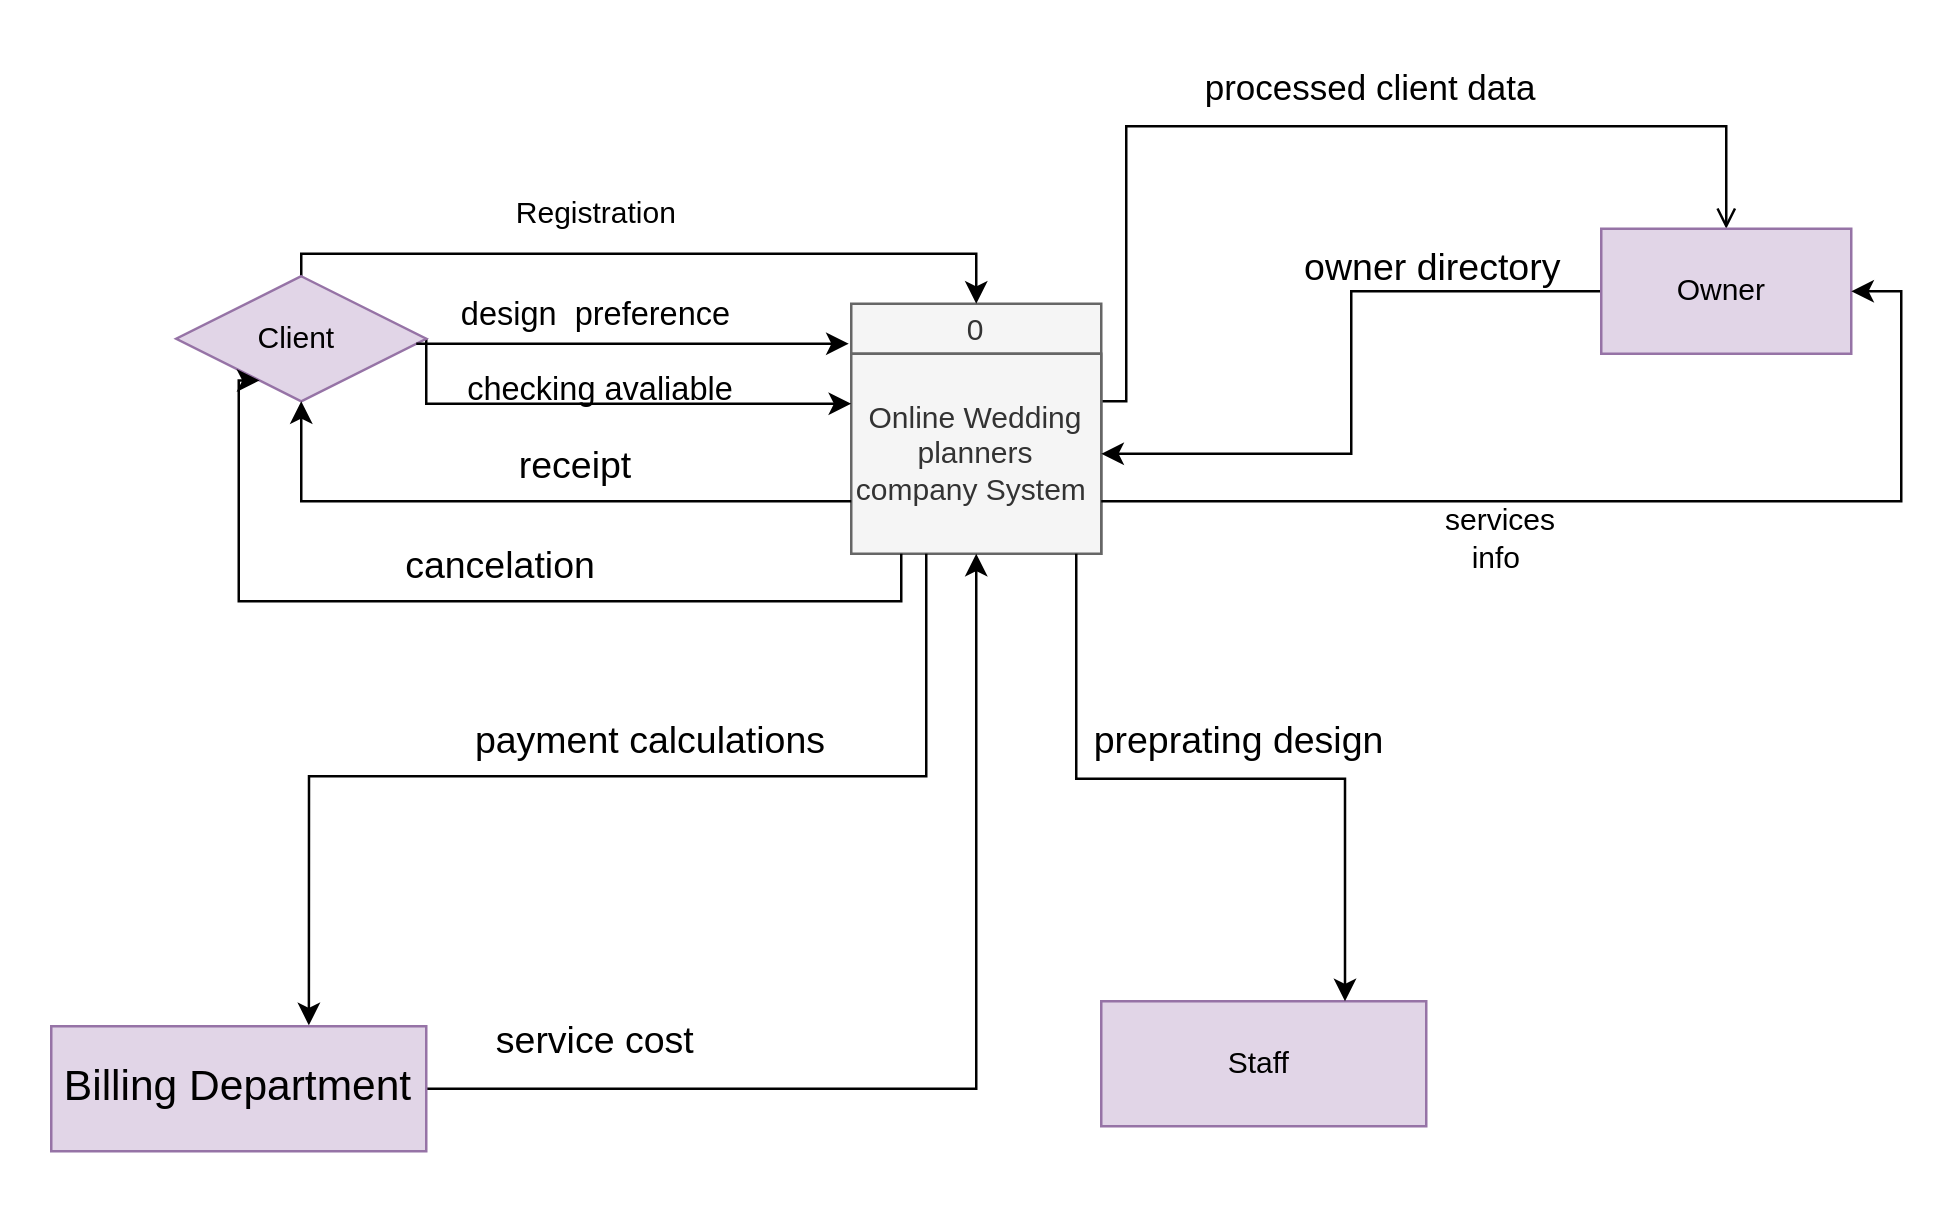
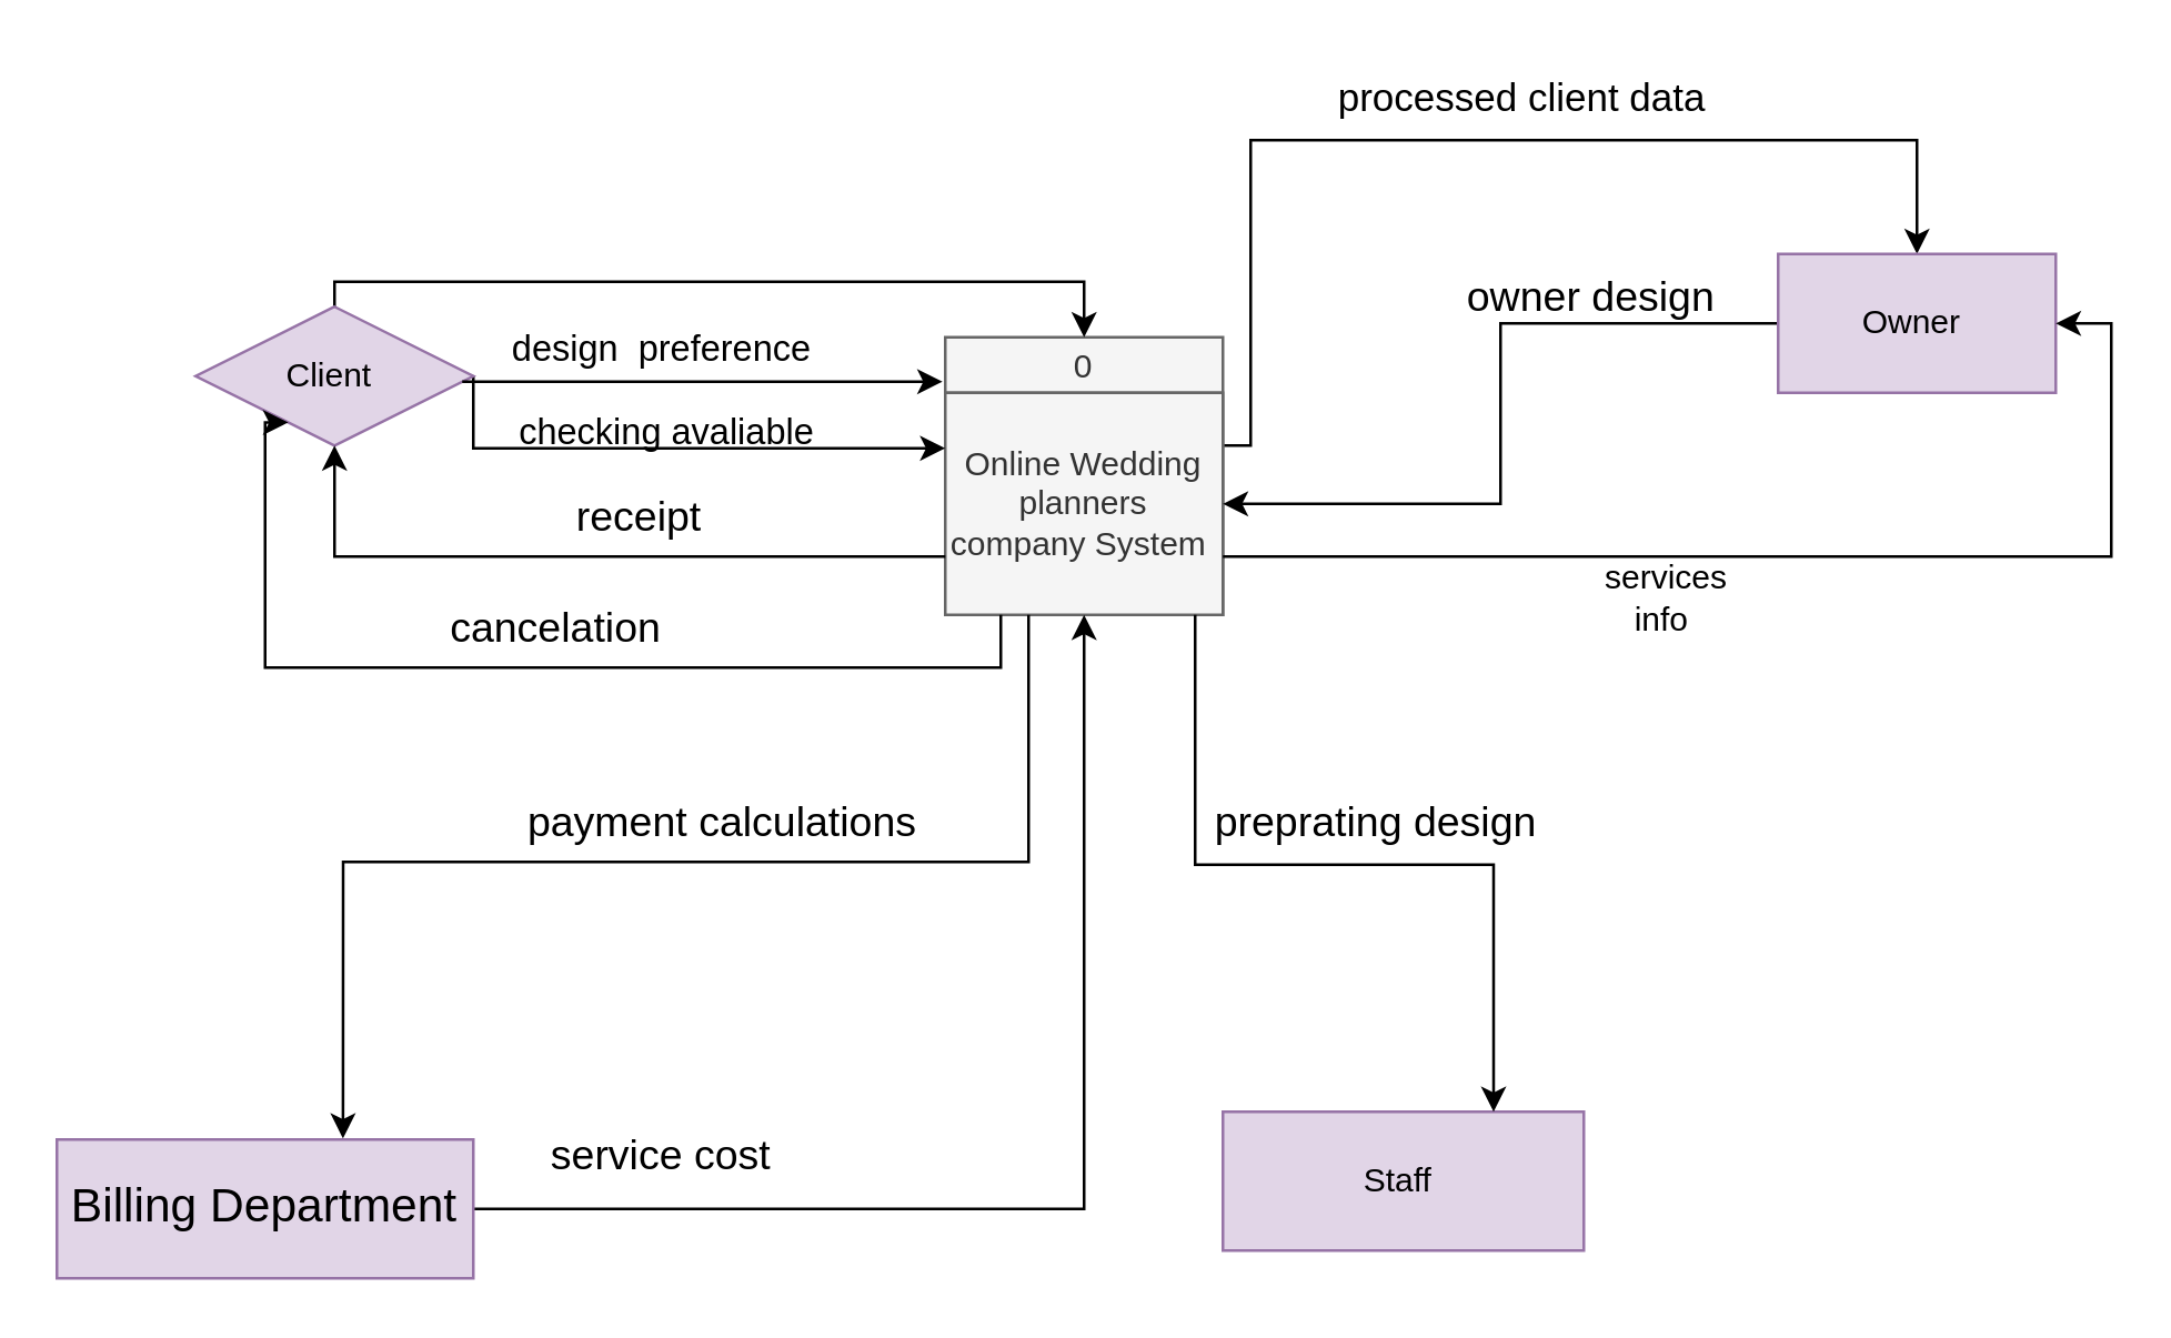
  <mxCell id="0" />
  <mxCell id="1" parent="0" />
- <mxCell id="2" style="edgeStyle=orthogonalEdgeStyle;rounded=0;orthogonalLoop=1;jettySize=auto;html=1;entryX=0.5;entryY=0;entryDx=0;entryDy=0;endArrow=open;" parent="1" source="3" target="10" edge="1"><mxGeometry relative="1" as="geometry"><Array as="points"><mxPoint x="450" y="160" /><mxPoint x="450" y="50" /><mxPoint x="690" y="50" /></Array></mxGeometry></mxCell>
+ <mxCell id="2" style="edgeStyle=orthogonalEdgeStyle;rounded=0;orthogonalLoop=1;jettySize=auto;html=1;entryX=0.5;entryY=0;entryDx=0;entryDy=0;" parent="1" source="3" target="10" edge="1"><mxGeometry relative="1" as="geometry"><Array as="points"><mxPoint x="450" y="160" /><mxPoint x="450" y="50" /><mxPoint x="690" y="50" /></Array></mxGeometry></mxCell>
  <mxCell id="3" value="0" style="swimlane;fontStyle=0;childLayout=stackLayout;horizontal=1;startSize=20;fillColor=#f5f5f5;horizontalStack=0;resizeParent=1;resizeParentMax=0;resizeLast=0;collapsible=0;marginBottom=0;swimlaneFillColor=#ffffff;fontColor=#333333;strokeColor=#666666;" parent="1" vertex="1"><mxGeometry x="340" y="121" width="100" height="100" as="geometry" /></mxCell>
  <mxCell id="4" value="Online Wedding planners company System&amp;nbsp;" style="text;html=1;align=center;verticalAlign=middle;whiteSpace=wrap;rounded=0;fillColor=#f5f5f5;fontColor=#333333;strokeColor=#666666;" parent="3" vertex="1"><mxGeometry y="20" width="100" height="80" as="geometry" /></mxCell>
  <mxCell id="5" style="edgeStyle=orthogonalEdgeStyle;rounded=0;orthogonalLoop=1;jettySize=auto;html=1;exitX=1;exitY=0.5;exitDx=0;exitDy=0;entryX=0;entryY=0.25;entryDx=0;entryDy=0;" parent="1" source="7" target="4" edge="1"><mxGeometry relative="1" as="geometry"><Array as="points"><mxPoint x="170" y="161" /></Array></mxGeometry></mxCell>
  <mxCell id="6" style="edgeStyle=orthogonalEdgeStyle;rounded=0;orthogonalLoop=1;jettySize=auto;html=1;entryX=0.5;entryY=0;entryDx=0;entryDy=0;" parent="1" source="7" target="3" edge="1"><mxGeometry relative="1" as="geometry"><Array as="points"><mxPoint x="120" y="101" /><mxPoint x="390" y="101" /></Array></mxGeometry></mxCell>
  <mxCell id="7" value="Client&amp;nbsp;" style="rhombus;html=1;dashed=0;whiteSpace=wrap;fillColor=#e1d5e7;strokeColor=#9673a6;" parent="1" vertex="1"><mxGeometry x="70" y="110" width="100" height="50" as="geometry" /></mxCell>
  <mxCell id="8" value="Staff&amp;nbsp;" style="html=1;dashed=0;whiteSpace=wrap;fillColor=#e1d5e7;strokeColor=#9673a6;" parent="1" vertex="1"><mxGeometry x="440" y="400" width="130" height="50" as="geometry" /></mxCell>
  <mxCell id="9" style="edgeStyle=orthogonalEdgeStyle;rounded=0;orthogonalLoop=1;jettySize=auto;html=1;entryX=1;entryY=0.5;entryDx=0;entryDy=0;" parent="1" source="10" target="4" edge="1"><mxGeometry relative="1" as="geometry" /></mxCell>
  <mxCell id="10" value="Owner&amp;nbsp;" style="html=1;dashed=0;whiteSpace=wrap;fillColor=#e1d5e7;strokeColor=#9673a6;" parent="1" vertex="1"><mxGeometry x="640" y="91" width="100" height="50" as="geometry" /></mxCell>
- <mxCell id="11" value="Registration&amp;nbsp;" style="text;html=1;align=center;verticalAlign=middle;whiteSpace=wrap;rounded=0;" parent="1" vertex="1"><mxGeometry x="200" y="70" width="80" height="30" as="geometry" /></mxCell>
  <mxCell id="12" style="edgeStyle=orthogonalEdgeStyle;rounded=0;orthogonalLoop=1;jettySize=auto;html=1;entryX=0.25;entryY=1;entryDx=0;entryDy=0;" parent="1" source="4" target="7" edge="1"><mxGeometry relative="1" as="geometry"><Array as="points"><mxPoint x="360" y="240" /><mxPoint x="95" y="240" /></Array></mxGeometry></mxCell>
  <mxCell id="13" style="edgeStyle=orthogonalEdgeStyle;rounded=0;orthogonalLoop=1;jettySize=auto;html=1;exitX=0.5;exitY=1;exitDx=0;exitDy=0;" parent="1" edge="1"><mxGeometry relative="1" as="geometry"><mxPoint x="370" y="180" as="sourcePoint" /><mxPoint x="370" y="180" as="targetPoint" /></mxGeometry></mxCell>
  <mxCell id="14" style="edgeStyle=orthogonalEdgeStyle;rounded=0;orthogonalLoop=1;jettySize=auto;html=1;entryX=1;entryY=0.5;entryDx=0;entryDy=0;" parent="1" source="4" target="10" edge="1"><mxGeometry relative="1" as="geometry"><Array as="points"><mxPoint x="760" y="200" /><mxPoint x="760" y="116" /></Array></mxGeometry></mxCell>
  <mxCell id="15" value="&lt;font style=&quot;font-size: 15px;&quot;&gt;cancelation&lt;/font&gt;" style="text;html=1;align=center;verticalAlign=middle;whiteSpace=wrap;rounded=0;" parent="1" vertex="1"><mxGeometry x="170" y="210" width="60" height="30" as="geometry" /></mxCell>
  <mxCell id="16" style="edgeStyle=orthogonalEdgeStyle;rounded=0;orthogonalLoop=1;jettySize=auto;html=1;entryX=0.5;entryY=1;entryDx=0;entryDy=0;" parent="1" source="4" target="7" edge="1"><mxGeometry relative="1" as="geometry"><Array as="points"><mxPoint x="120" y="200" /></Array></mxGeometry></mxCell>
  <mxCell id="17" value="&lt;font style=&quot;font-size: 15px;&quot;&gt;receipt&lt;/font&gt;" style="text;html=1;align=center;verticalAlign=middle;whiteSpace=wrap;rounded=0;" parent="1" vertex="1"><mxGeometry x="200" y="170" width="60" height="30" as="geometry" /></mxCell>
  <mxCell id="18" value="&lt;font style=&quot;font-size: 13px;&quot;&gt;checking avaliable&lt;/font&gt;" style="text;html=1;align=center;verticalAlign=middle;whiteSpace=wrap;rounded=0;" parent="1" vertex="1"><mxGeometry x="185" y="140" width="110" height="30" as="geometry" /></mxCell>
  <mxCell id="19" style="edgeStyle=orthogonalEdgeStyle;rounded=0;orthogonalLoop=1;jettySize=auto;html=1;entryX=-0.01;entryY=0.16;entryDx=0;entryDy=0;entryPerimeter=0;" parent="1" source="7" target="3" edge="1"><mxGeometry relative="1" as="geometry"><Array as="points"><mxPoint x="210" y="137" /><mxPoint x="210" y="137" /></Array></mxGeometry></mxCell>
  <mxCell id="20" value="&lt;font style=&quot;font-size: 13px;&quot;&gt;&lt;font style=&quot;&quot;&gt;design&amp;nbsp; preference&lt;/font&gt;&amp;nbsp;&lt;/font&gt;" style="text;html=1;align=center;verticalAlign=middle;whiteSpace=wrap;rounded=0;" parent="1" vertex="1"><mxGeometry x="180" y="110" width="120" height="30" as="geometry" /></mxCell>
  <mxCell id="21" style="edgeStyle=orthogonalEdgeStyle;rounded=0;orthogonalLoop=1;jettySize=auto;html=1;entryX=0.5;entryY=1;entryDx=0;entryDy=0;" parent="1" source="22" target="4" edge="1"><mxGeometry relative="1" as="geometry" /></mxCell>
  <mxCell id="22" value="&lt;span style=&quot;font-size: 17px;&quot;&gt;Billing Department&lt;/span&gt;" style="html=1;dashed=0;whiteSpace=wrap;fillColor=#e1d5e7;strokeColor=#9673a6;" parent="1" vertex="1"><mxGeometry x="20" y="410" width="150" height="50" as="geometry" /></mxCell>
  <mxCell id="23" style="edgeStyle=orthogonalEdgeStyle;rounded=0;orthogonalLoop=1;jettySize=auto;html=1;entryX=0.687;entryY=-0.007;entryDx=0;entryDy=0;entryPerimeter=0;" parent="1" source="4" target="22" edge="1"><mxGeometry relative="1" as="geometry"><Array as="points"><mxPoint x="370" y="310" /><mxPoint x="123" y="310" /></Array></mxGeometry></mxCell>
  <mxCell id="24" value="&lt;font style=&quot;font-size: 15px;&quot;&gt;service cost&amp;nbsp;&lt;/font&gt;" style="text;html=1;align=center;verticalAlign=middle;whiteSpace=wrap;rounded=0;" parent="1" vertex="1"><mxGeometry x="185" y="400" width="110" height="30" as="geometry" /></mxCell>
  <mxCell id="25" value="&lt;font style=&quot;font-size: 15px;&quot;&gt;payment calculations&lt;/font&gt;" style="text;html=1;align=center;verticalAlign=middle;whiteSpace=wrap;rounded=0;" parent="1" vertex="1"><mxGeometry x="180" y="280" width="160" height="30" as="geometry" /></mxCell>
  <mxCell id="26" style="edgeStyle=orthogonalEdgeStyle;rounded=0;orthogonalLoop=1;jettySize=auto;html=1;entryX=0.75;entryY=0;entryDx=0;entryDy=0;" parent="1" source="4" target="8" edge="1"><mxGeometry relative="1" as="geometry"><Array as="points"><mxPoint x="430" y="311" /><mxPoint x="538" y="311" /></Array></mxGeometry></mxCell>
  <mxCell id="27" value="&lt;font style=&quot;font-size: 15px;&quot;&gt;preprating design&amp;nbsp;&lt;/font&gt;" style="text;html=1;align=center;verticalAlign=middle;whiteSpace=wrap;rounded=0;" parent="1" vertex="1"><mxGeometry x="435" y="280" width="125" height="30" as="geometry" /></mxCell>
  <mxCell id="28" value="&lt;font style=&quot;font-size: 14px;&quot;&gt;processed client data&amp;nbsp;&lt;/font&gt;" style="text;html=1;align=center;verticalAlign=middle;whiteSpace=wrap;rounded=0;" parent="1" vertex="1"><mxGeometry x="480" y="20" width="140" height="30" as="geometry" /></mxCell>
- <mxCell id="29" value="&lt;font style=&quot;font-size: 15px;&quot;&gt;owner directory&amp;nbsp;&lt;/font&gt;" style="text;html=1;align=center;verticalAlign=middle;whiteSpace=wrap;rounded=0;" parent="1" vertex="1"><mxGeometry x="515" y="91" width="120" height="30" as="geometry" /></mxCell>
+ <mxCell id="29" value="&lt;font style=&quot;font-size: 15px;&quot;&gt;owner design&amp;nbsp;&lt;/font&gt;" style="text;html=1;align=center;verticalAlign=middle;whiteSpace=wrap;rounded=0;" parent="1" vertex="1"><mxGeometry x="515" y="91" width="120" height="30" as="geometry" /></mxCell>
  <mxCell id="30" value="services info&amp;nbsp;" style="text;html=1;align=center;verticalAlign=middle;whiteSpace=wrap;rounded=0;" parent="1" vertex="1"><mxGeometry x="570" y="200" width="60" height="30" as="geometry" /></mxCell>
